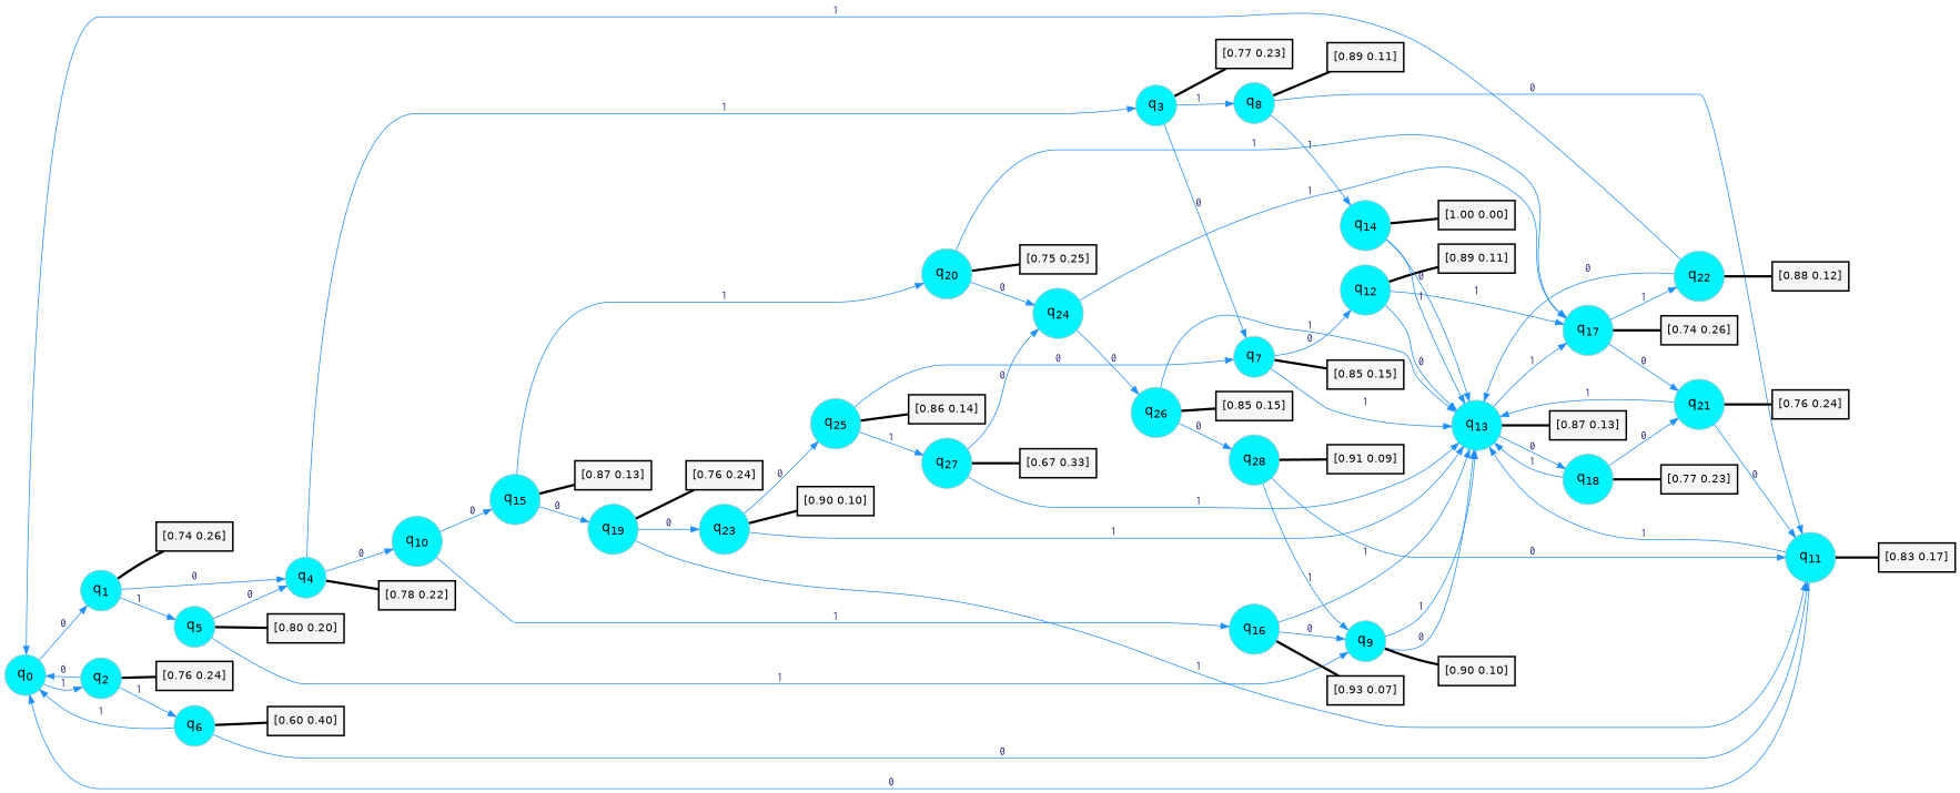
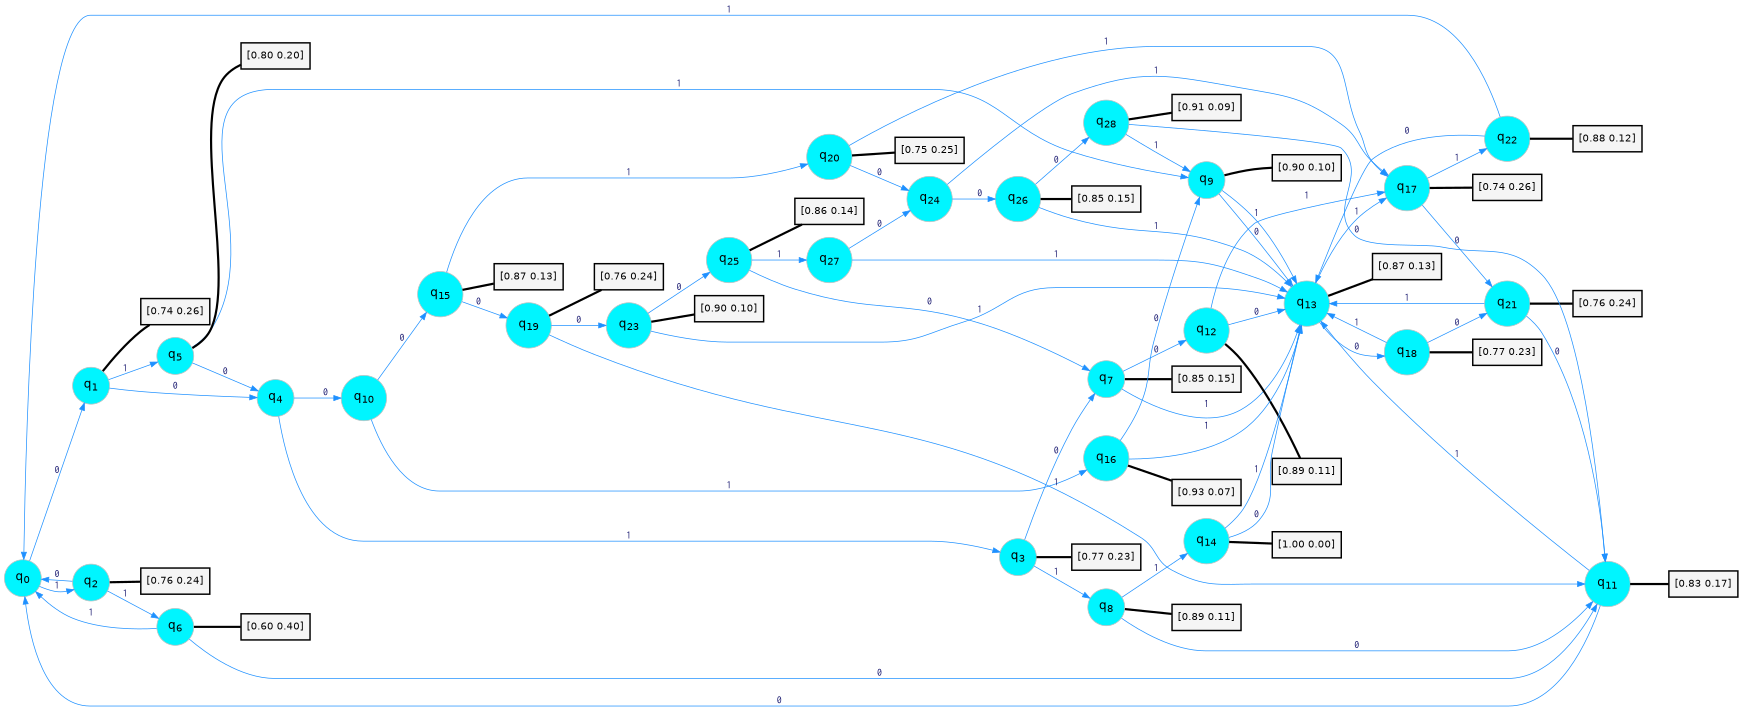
  digraph {
    rankdir=LR
    node [color=gray fillcolor=turquoise1 fontcolor=black fontname=Helvetica fontsize=16 fontweight=bold shape=circle style=filled]
    edge [arrowsize=1 color=dodgerblue1 fontcolor=midnightblue fontname=courier fontweight=bold penwidth=1 style=solid weight=20]
    n1 [label=<q<SUB>0</SUB>>]
    n2 [label=<q<SUB>1</SUB>>]
    n3 [label=<q<SUB>2</SUB>>]
    n4 [label=<q<SUB>4</SUB>>]
    n5 [label=<q<SUB>5</SUB>>]
    n6 [color=black fillcolor=whitesmoke fontsize=14 label="[0.74 0.26]" penwidth=2 shape=box]
    n7 [label=<q<SUB>6</SUB>>]
    n8 [color=black fillcolor=whitesmoke fontsize=14 label="[0.76 0.24]" penwidth=2 shape=box]
    n9 [label=<q<SUB>3</SUB>>]
    n10 [label=<q<SUB>10</SUB>>]
-   n11 [color=black fillcolor=whitesmoke fontsize=14 label="[0.78 0.22]" penwidth=2 shape=box]
    n12 [label=<q<SUB>9</SUB>>]
    n13 [color=black fillcolor=whitesmoke fontsize=14 label="[0.80 0.20]" penwidth=2 shape=box]
    n14 [label=<q<SUB>11</SUB>>]
    n15 [color=black fillcolor=whitesmoke fontsize=14 label="[0.60 0.40]" penwidth=2 shape=box]
    n16 [label=<q<SUB>7</SUB>>]
    n17 [label=<q<SUB>8</SUB>>]
    n18 [color=black fillcolor=whitesmoke fontsize=14 label="[0.77 0.23]" penwidth=2 shape=box]
    n19 [label=<q<SUB>12</SUB>>]
    n20 [label=<q<SUB>13</SUB>>]
    n21 [color=black fillcolor=whitesmoke fontsize=14 label="[0.85 0.15]" penwidth=2 shape=box]
    n22 [label=<q<SUB>14</SUB>>]
    n23 [color=black fillcolor=whitesmoke fontsize=14 label="[0.89 0.11]" penwidth=2 shape=box]
    n24 [label=<q<SUB>15</SUB>>]
    n25 [label=<q<SUB>16</SUB>>]
    n26 [color=black fillcolor=whitesmoke fontsize=14 label="[0.90 0.10]" penwidth=2 shape=box]
    n27 [color=black fillcolor=whitesmoke fontsize=14 label="[0.83 0.17]" penwidth=2 shape=box]
    n28 [label=<q<SUB>17</SUB>>]
    n29 [color=black fillcolor=whitesmoke fontsize=14 label="[0.89 0.11]" penwidth=2 shape=box]
    n30 [label=<q<SUB>18</SUB>>]
    n31 [color=black fillcolor=whitesmoke fontsize=14 label="[0.87 0.13]" penwidth=2 shape=box]
    n32 [color=black fillcolor=whitesmoke fontsize=14 label="[1.00 0.00]" penwidth=2 shape=box]
    n33 [label=<q<SUB>19</SUB>>]
    n34 [label=<q<SUB>20</SUB>>]
    n35 [color=black fillcolor=whitesmoke fontsize=14 label="[0.87 0.13]" penwidth=2 shape=box]
    n36 [color=black fillcolor=whitesmoke fontsize=14 label="[0.93 0.07]" penwidth=2 shape=box]
    n37 [label=<q<SUB>21</SUB>>]
    n38 [label=<q<SUB>22</SUB>>]
    n39 [color=black fillcolor=whitesmoke fontsize=14 label="[0.74 0.26]" penwidth=2 shape=box]
    n40 [color=black fillcolor=whitesmoke fontsize=14 label="[0.77 0.23]" penwidth=2 shape=box]
    n41 [label=<q<SUB>23</SUB>>]
    n42 [color=black fillcolor=whitesmoke fontsize=14 label="[0.76 0.24]" penwidth=2 shape=box]
    n43 [label=<q<SUB>24</SUB>>]
    n44 [color=black fillcolor=whitesmoke fontsize=14 label="[0.75 0.25]" penwidth=2 shape=box]
    n45 [color=black fillcolor=whitesmoke fontsize=14 label="[0.76 0.24]" penwidth=2 shape=box]
    n46 [color=black fillcolor=whitesmoke fontsize=14 label="[0.88 0.12]" penwidth=2 shape=box]
    n47 [label=<q<SUB>25</SUB>>]
    n48 [color=black fillcolor=whitesmoke fontsize=14 label="[0.90 0.10]" penwidth=2 shape=box]
    n49 [label=<q<SUB>26</SUB>>]
    n50 [label=<q<SUB>27</SUB>>]
    n51 [color=black fillcolor=whitesmoke fontsize=14 label="[0.86 0.14]" penwidth=2 shape=box]
    n52 [label=<q<SUB>28</SUB>>]
    n53 [color=black fillcolor=whitesmoke fontsize=14 label="[0.85 0.15]" penwidth=2 shape=box]
-   n54 [color=black fillcolor=whitesmoke fontsize=14 label="[0.67 0.33]" penwidth=2 shape=box]
    n55 [color=black fillcolor=whitesmoke fontsize=14 label="[0.91 0.09]" penwidth=2 shape=box]
    n1 -> n2 [label=0]
    n1 -> n3 [label=1]
    n2 -> n4 [label=0]
    n2 -> n5 [label=1]
    n2 -> n6 [arrowhead=none color=black penwidth=3]
    n3 -> n1 [label=0]
    n3 -> n7 [label=1]
    n3 -> n8 [arrowhead=none color=black penwidth=3]
    n4 -> n9 [label=1]
    n4 -> n10 [label=0]
-   n4 -> n11 [arrowhead=none color=black penwidth=3]
    n5 -> n4 [label=0]
    n5 -> n12 [label=1]
    n5 -> n13 [arrowhead=none color=black penwidth=3]
    n7 -> n1 [label=1]
    n7 -> n14 [label=0]
    n7 -> n15 [arrowhead=none color=black penwidth=3]
    n9 -> n16 [label=0]
    n9 -> n17 [label=1]
    n9 -> n18 [arrowhead=none color=black penwidth=3]
    n10 -> n24 [label=0]
    n10 -> n25 [label=1]
    n12 -> n20 [label=0]
    n12 -> n20 [label=1]
    n12 -> n26 [arrowhead=none color=black penwidth=3]
    n14 -> n1 [label=0]
    n14 -> n20 [label=1]
    n14 -> n27 [arrowhead=none color=black penwidth=3]
    n16 -> n19 [label=0]
    n16 -> n20 [label=1]
    n16 -> n21 [arrowhead=none color=black penwidth=3]
    n17 -> n14 [label=0]
    n17 -> n22 [label=1]
    n17 -> n23 [arrowhead=none color=black penwidth=3]
    n19 -> n20 [label=0]
    n19 -> n28 [label=1]
    n19 -> n29 [arrowhead=none color=black penwidth=3]
    n20 -> n28 [label=1]
    n20 -> n30 [label=0]
    n20 -> n31 [arrowhead=none color=black penwidth=3]
    n22 -> n20 [label=0]
    n22 -> n20 [label=1]
    n22 -> n32 [arrowhead=none color=black penwidth=3]
    n24 -> n33 [label=0]
    n24 -> n34 [label=1]
    n24 -> n35 [arrowhead=none color=black penwidth=3]
    n25 -> n12 [label=0]
    n25 -> n20 [label=1]
    n25 -> n36 [arrowhead=none color=black penwidth=3]
    n28 -> n37 [label=0]
    n28 -> n38 [label=1]
    n28 -> n39 [arrowhead=none color=black penwidth=3]
    n30 -> n20 [label=1]
    n30 -> n37 [label=0]
    n30 -> n40 [arrowhead=none color=black penwidth=3]
    n33 -> n14 [label=1]
    n33 -> n41 [label=0]
    n33 -> n42 [arrowhead=none color=black penwidth=3]
    n34 -> n28 [label=1]
    n34 -> n43 [label=0]
    n34 -> n44 [arrowhead=none color=black penwidth=3]
    n37 -> n14 [label=0]
    n37 -> n20 [label=1]
    n37 -> n45 [arrowhead=none color=black penwidth=3]
    n38 -> n1 [label=1]
    n38 -> n20 [label=0]
    n38 -> n46 [arrowhead=none color=black penwidth=3]
    n41 -> n20 [label=1]
    n41 -> n47 [label=0]
    n41 -> n48 [arrowhead=none color=black penwidth=3]
    n43 -> n28 [label=1]
    n43 -> n49 [label=0]
    n47 -> n16 [label=0]
    n47 -> n50 [label=1]
    n47 -> n51 [arrowhead=none color=black penwidth=3]
    n49 -> n20 [label=1]
    n49 -> n52 [label=0]
    n49 -> n53 [arrowhead=none color=black penwidth=3]
    n50 -> n20 [label=1]
    n50 -> n43 [label=0]
-   n50 -> n54 [arrowhead=none color=black penwidth=3]
    n52 -> n12 [label=1]
    n52 -> n14 [label=0]
    n52 -> n55 [arrowhead=none color=black penwidth=3]
  }
